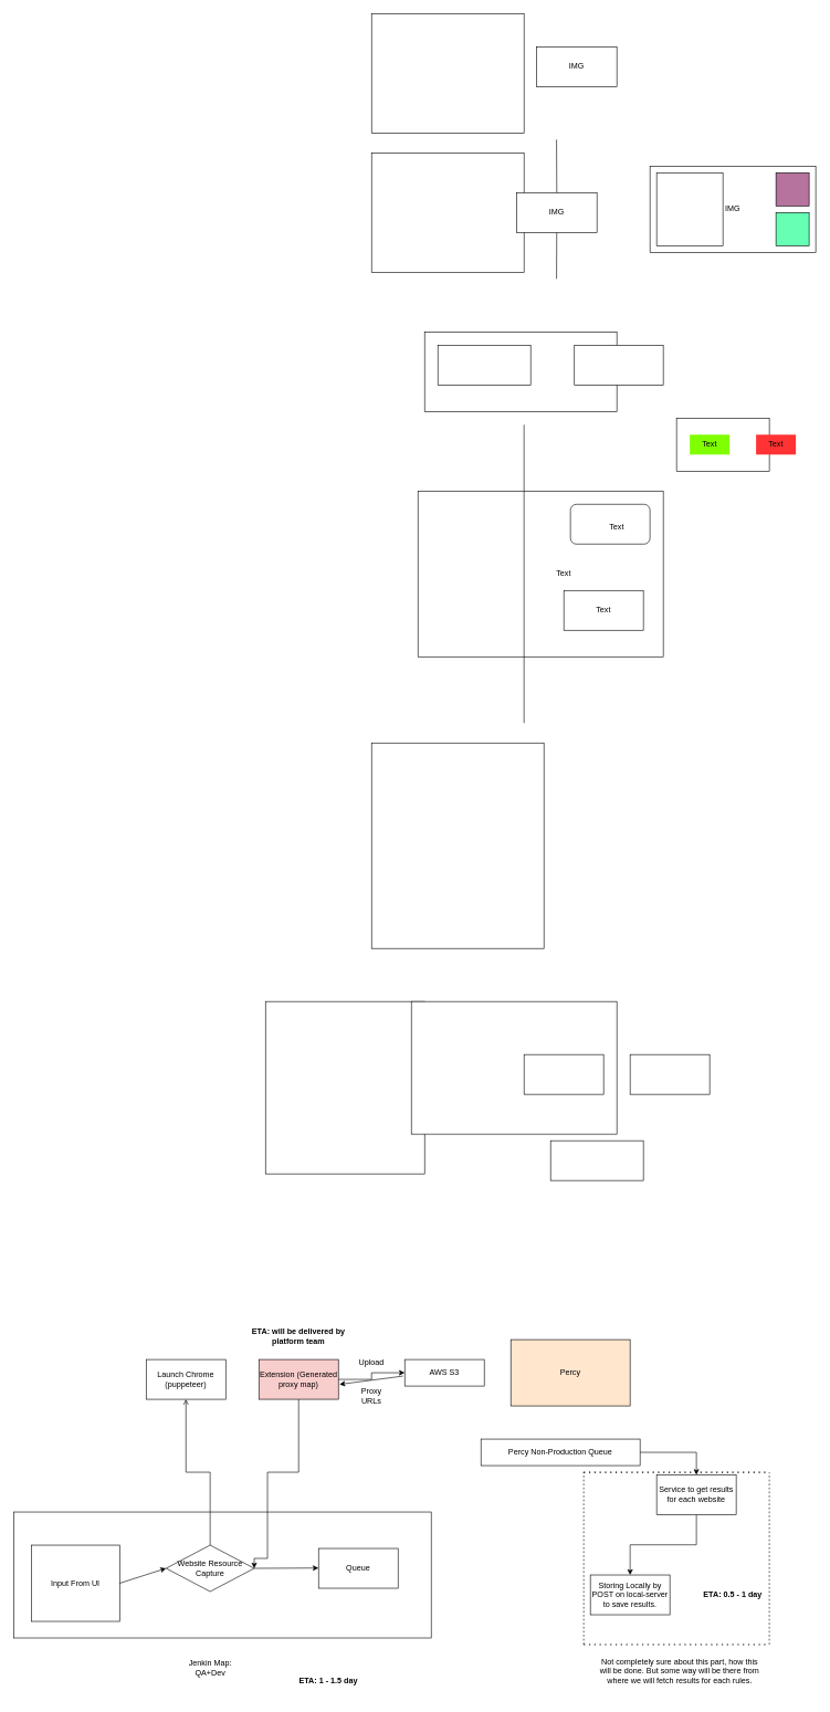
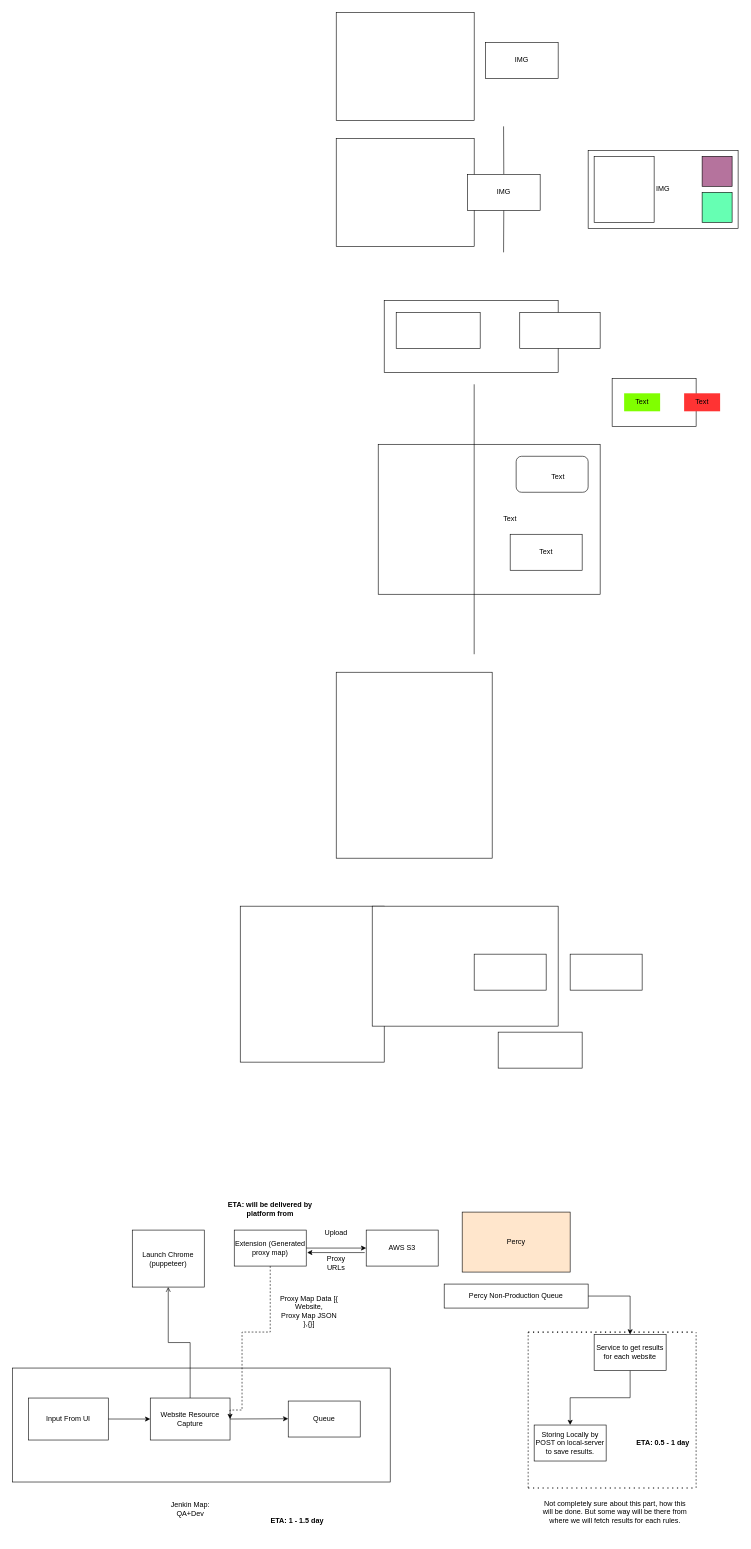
  <mxCell id="0" />
  <mxCell id="1" parent="0" />
  <mxCell id="2" value="" style="rounded=0;whiteSpace=wrap;html=1;" parent="1" vertex="1"><mxGeometry x="400" y="1510" width="240" height="260" as="geometry" /></mxCell>
  <mxCell id="3" value="" style="rounded=0;whiteSpace=wrap;html=1;" parent="1" vertex="1"><mxGeometry x="630" y="740" width="370" height="250" as="geometry" /></mxCell>
  <mxCell id="4" value="" style="rounded=0;whiteSpace=wrap;html=1;" parent="1" vertex="1"><mxGeometry x="850" y="890" width="120" height="60" as="geometry" /></mxCell>
  <mxCell id="5" value="Text" style="text;html=1;align=center;verticalAlign=middle;whiteSpace=wrap;rounded=0;" parent="1" vertex="1"><mxGeometry x="880" y="905" width="60" height="30" as="geometry" /></mxCell>
  <mxCell id="6" value="" style="rounded=1;whiteSpace=wrap;html=1;" parent="1" vertex="1"><mxGeometry x="860" y="760" width="120" height="60" as="geometry" /></mxCell>
  <mxCell id="7" value="Text" style="text;html=1;align=center;verticalAlign=middle;whiteSpace=wrap;rounded=0;" parent="1" vertex="1"><mxGeometry x="900" y="780" width="60" height="30" as="geometry" /></mxCell>
  <mxCell id="8" value="Text" style="text;html=1;align=center;verticalAlign=middle;whiteSpace=wrap;rounded=0;" parent="1" vertex="1"><mxGeometry x="820" y="850" width="60" height="30" as="geometry" /></mxCell>
  <mxCell id="9" value="" style="endArrow=none;html=1;rounded=0;" parent="1" edge="1"><mxGeometry width="50" height="50" relative="1" as="geometry"><mxPoint x="790" y="1090" as="sourcePoint" /><mxPoint x="790" y="640" as="targetPoint" /></mxGeometry></mxCell>
  <mxCell id="10" value="" style="rounded=0;whiteSpace=wrap;html=1;" parent="1" vertex="1"><mxGeometry x="560" y="1120" width="260" height="310" as="geometry" /></mxCell>
  <mxCell id="11" value="" style="rounded=0;whiteSpace=wrap;html=1;" parent="1" vertex="1"><mxGeometry x="620" y="1510" width="310" height="200" as="geometry" /></mxCell>
  <mxCell id="12" value="Percy" style="rounded=0;whiteSpace=wrap;html=1;fillColor=#ffe6cc;" parent="1" vertex="1"><mxGeometry x="770" y="2020" width="180" height="100" as="geometry" /></mxCell>
  <mxCell id="13" value="" style="rounded=0;whiteSpace=wrap;html=1;" parent="1" vertex="1"><mxGeometry x="790" y="1590" width="120" height="60" as="geometry" /></mxCell>
  <mxCell id="14" value="" style="rounded=0;whiteSpace=wrap;html=1;" parent="1" vertex="1"><mxGeometry x="950" y="1590" width="120" height="60" as="geometry" /></mxCell>
  <mxCell id="15" value="" style="rounded=0;whiteSpace=wrap;html=1;" parent="1" vertex="1"><mxGeometry x="830" y="1720" width="140" height="60" as="geometry" /></mxCell>
  <mxCell id="16" value="IMG" style="rounded=0;whiteSpace=wrap;html=1;" parent="1" vertex="1"><mxGeometry x="809" y="70" width="121" height="60" as="geometry" /></mxCell>
  <mxCell id="17" value="" style="rounded=0;whiteSpace=wrap;html=1;" parent="1" vertex="1"><mxGeometry x="560" y="20" width="230" height="180" as="geometry" /></mxCell>
  <mxCell id="18" value="" style="rounded=0;whiteSpace=wrap;html=1;" parent="1" vertex="1"><mxGeometry x="560" y="230" width="230" height="180" as="geometry" /></mxCell>
  <mxCell id="19" value="" style="endArrow=none;html=1;rounded=0;" parent="1" source="25" edge="1"><mxGeometry width="50" height="50" relative="1" as="geometry"><mxPoint x="839" y="420" as="sourcePoint" /><mxPoint x="839" y="210" as="targetPoint" /></mxGeometry></mxCell>
  <mxCell id="20" value="IMG" style="rounded=0;whiteSpace=wrap;html=1;" parent="1" vertex="1"><mxGeometry x="980" y="250" width="250" height="130" as="geometry" /></mxCell>
  <mxCell id="21" value="" style="rounded=0;whiteSpace=wrap;html=1;fillColor=#66FFB3;" parent="1" vertex="1"><mxGeometry x="1170" y="320" width="50" height="50" as="geometry" /></mxCell>
  <mxCell id="22" value="" style="rounded=0;whiteSpace=wrap;html=1;fillColor=#B5739D;" parent="1" vertex="1"><mxGeometry x="1170" y="260" width="50" height="50" as="geometry" /></mxCell>
  <mxCell id="23" value="" style="rounded=0;whiteSpace=wrap;html=1;" parent="1" vertex="1"><mxGeometry x="990" y="260" width="100" height="110" as="geometry" /></mxCell>
  <mxCell id="24" value="" style="endArrow=none;html=1;rounded=0;" parent="1" target="25" edge="1"><mxGeometry width="50" height="50" relative="1" as="geometry"><mxPoint x="839" y="420" as="sourcePoint" /><mxPoint x="839" y="210" as="targetPoint" /></mxGeometry></mxCell>
  <mxCell id="25" value="IMG" style="rounded=0;whiteSpace=wrap;html=1;" parent="1" vertex="1"><mxGeometry x="779" y="290" width="121" height="60" as="geometry" /></mxCell>
  <mxCell id="26" value="" style="rounded=0;whiteSpace=wrap;html=1;" parent="1" vertex="1"><mxGeometry x="640" y="500" width="290" height="120" as="geometry" /></mxCell>
  <mxCell id="27" value="" style="rounded=0;whiteSpace=wrap;html=1;" parent="1" vertex="1"><mxGeometry x="660" y="520" width="140" height="60" as="geometry" /></mxCell>
  <mxCell id="28" value="" style="rounded=0;whiteSpace=wrap;html=1;" parent="1" vertex="1"><mxGeometry x="866" y="520" width="134" height="60" as="geometry" /></mxCell>
  <mxCell id="29" value="" style="rounded=0;whiteSpace=wrap;html=1;" parent="1" vertex="1"><mxGeometry x="1020" y="630" width="140" height="80" as="geometry" /></mxCell>
  <mxCell id="30" value="Text" style="text;html=1;align=center;verticalAlign=middle;whiteSpace=wrap;rounded=0;fillColor=#FF3333;" parent="1" vertex="1"><mxGeometry x="1140" y="655" width="60" height="30" as="geometry" /></mxCell>
  <mxCell id="31" value="Text" style="text;html=1;align=center;verticalAlign=middle;whiteSpace=wrap;rounded=0;fillColor=#80FF00;" parent="1" vertex="1"><mxGeometry x="1040" y="655" width="60" height="30" as="geometry" /></mxCell>
  <mxCell id="32" value="" style="rounded=0;whiteSpace=wrap;html=1;" vertex="1" parent="1"><mxGeometry x="20" y="2280" width="630" height="190" as="geometry" /></mxCell>
- <mxCell id="33" value="Input From UI" style="rounded=0;whiteSpace=wrap;html=1;" vertex="1" parent="1"><mxGeometry x="47" y="2330" width="133" height="115" as="geometry" /></mxCell>
+ <mxCell id="33" value="Input From UI" style="rounded=0;whiteSpace=wrap;html=1;" vertex="1" parent="1"><mxGeometry x="47" y="2330" width="133" height="70" as="geometry" /></mxCell>
  <mxCell id="34" style="edgeStyle=orthogonalEdgeStyle;rounded=0;orthogonalLoop=1;jettySize=auto;html=1;entryX=0.5;entryY=1;entryDx=0;entryDy=0;endArrow=open;" edge="1" parent="1" source="35" target="39"><mxGeometry relative="1" as="geometry" /></mxCell>
- <mxCell id="35" value="Website Resource Capture" style="rhombus;whiteSpace=wrap;html=1;" vertex="1" parent="1"><mxGeometry x="250" y="2330" width="133" height="70" as="geometry" /></mxCell>
+ <mxCell id="35" value="Website Resource Capture" style="rounded=0;whiteSpace=wrap;html=1;" vertex="1" parent="1"><mxGeometry x="250" y="2330" width="133" height="70" as="geometry" /></mxCell>
  <mxCell id="36" value="Jenkin Map: QA+Dev" style="text;html=1;align=center;verticalAlign=middle;whiteSpace=wrap;rounded=0;" vertex="1" parent="1"><mxGeometry x="281.5" y="2490" width="70" height="50" as="geometry" /></mxCell>
  <mxCell id="37" style="edgeStyle=orthogonalEdgeStyle;rounded=0;orthogonalLoop=1;jettySize=auto;html=1;entryX=0.5;entryY=0;entryDx=0;entryDy=0;exitX=1;exitY=0.5;exitDx=0;exitDy=0;" edge="1" parent="1" source="38" target="50"><mxGeometry relative="1" as="geometry" /></mxCell>
- <mxCell id="38" value="Percy Non-Production Queue" style="rounded=0;whiteSpace=wrap;html=1;" vertex="1" parent="1"><mxGeometry x="725" y="2170" width="240" height="40" as="geometry" /></mxCell>
- <mxCell id="39" value="Launch Chrome (puppeteer)" style="rounded=0;whiteSpace=wrap;html=1;" vertex="1" parent="1"><mxGeometry x="220" y="2050" width="120" height="60" as="geometry" /></mxCell>
+ <mxCell id="38" value="Percy Non-Production Queue" style="rounded=0;whiteSpace=wrap;html=1;" vertex="1" parent="1"><mxGeometry x="740" y="2140" width="240" height="40" as="geometry" /></mxCell>
+ <mxCell id="39" value="Launch Chrome (puppeteer)" style="rounded=0;whiteSpace=wrap;html=1;" vertex="1" parent="1"><mxGeometry x="220" y="2050" width="120" height="95" as="geometry" /></mxCell>
  <mxCell id="40" style="edgeStyle=orthogonalEdgeStyle;rounded=0;orthogonalLoop=1;jettySize=auto;html=1;entryX=0;entryY=0.5;entryDx=0;entryDy=0;" edge="1" parent="1" source="42" target="43"><mxGeometry relative="1" as="geometry" /></mxCell>
- <mxCell id="41" style="edgeStyle=orthogonalEdgeStyle;rounded=0;orthogonalLoop=1;jettySize=auto;html=1;entryX=1;entryY=0.5;entryDx=0;entryDy=0;" edge="1" parent="1" source="42" target="35"><mxGeometry relative="1" as="geometry"><Array as="points"><mxPoint x="450" y="2220" /><mxPoint x="403" y="2220" /><mxPoint x="403" y="2350" /><mxPoint x="383" y="2350" /></Array></mxGeometry></mxCell>
- <mxCell id="42" value="Extension (Generated proxy map)" style="rounded=0;whiteSpace=wrap;html=1;fillColor=#f8cecc;" vertex="1" parent="1"><mxGeometry x="390" y="2050" width="120" height="60" as="geometry" /></mxCell>
- <mxCell id="43" value="AWS S3" style="rounded=0;whiteSpace=wrap;html=1;" vertex="1" parent="1"><mxGeometry x="610" y="2050" width="120" height="40" as="geometry" /></mxCell>
+ <mxCell id="41" style="edgeStyle=orthogonalEdgeStyle;rounded=0;orthogonalLoop=1;jettySize=auto;html=1;entryX=1;entryY=0.5;entryDx=0;entryDy=0;dashed=1;" edge="1" parent="1" source="42" target="35"><mxGeometry relative="1" as="geometry"><Array as="points"><mxPoint x="450" y="2220" /><mxPoint x="403" y="2220" /><mxPoint x="403" y="2350" /><mxPoint x="383" y="2350" /></Array></mxGeometry></mxCell>
+ <mxCell id="42" value="Extension (Generated proxy map)" style="rounded=0;whiteSpace=wrap;html=1;" vertex="1" parent="1"><mxGeometry x="390" y="2050" width="120" height="60" as="geometry" /></mxCell>
+ <mxCell id="43" value="AWS S3" style="rounded=0;whiteSpace=wrap;html=1;" vertex="1" parent="1"><mxGeometry x="610" y="2050" width="120" height="60" as="geometry" /></mxCell>
  <mxCell id="44" value="" style="endArrow=classic;html=1;rounded=0;entryX=1.013;entryY=0.625;entryDx=0;entryDy=0;entryPerimeter=0;exitX=-0.021;exitY=0.625;exitDx=0;exitDy=0;exitPerimeter=0;" edge="1" parent="1" source="43" target="42"><mxGeometry width="50" height="50" relative="1" as="geometry"><mxPoint x="530" y="2300" as="sourcePoint" /><mxPoint x="580" y="2250" as="targetPoint" /></mxGeometry></mxCell>
  <mxCell id="45" value="Upload" style="text;html=1;align=center;verticalAlign=middle;whiteSpace=wrap;rounded=0;" vertex="1" parent="1"><mxGeometry x="530" y="2040" width="60" height="30" as="geometry" /></mxCell>
  <mxCell id="46" value="Proxy URLs" style="text;html=1;align=center;verticalAlign=middle;whiteSpace=wrap;rounded=0;" vertex="1" parent="1"><mxGeometry x="530" y="2090" width="60" height="30" as="geometry" /></mxCell>
+ <mxCell id="47" value="Proxy Map Data [{&lt;div&gt;Website,&lt;br&gt;&lt;div&gt;Proxy Map JSON&lt;/div&gt;&lt;/div&gt;&lt;div&gt;},{}]&lt;/div&gt;" style="text;html=1;align=center;verticalAlign=middle;whiteSpace=wrap;rounded=0;" vertex="1" parent="1"><mxGeometry y="2145" width="110" height="80" as="geometry" x="460" /></mxCell>
  <mxCell id="48" value="Queue" style="rounded=0;whiteSpace=wrap;html=1;" vertex="1" parent="1"><mxGeometry x="480" y="2335" width="120" height="60" as="geometry" /></mxCell>
  <mxCell id="49" style="edgeStyle=orthogonalEdgeStyle;rounded=0;orthogonalLoop=1;jettySize=auto;html=1;entryX=0.5;entryY=0;entryDx=0;entryDy=0;" edge="1" parent="1" source="50" target="51"><mxGeometry relative="1" as="geometry" /></mxCell>
  <mxCell id="50" value="Service to get results for each website" style="rounded=0;whiteSpace=wrap;html=1;" vertex="1" parent="1"><mxGeometry x="990" y="2224" width="120" height="60" as="geometry" /></mxCell>
  <mxCell id="51" value="Storing Locally by POST on local-server to save results." style="rounded=0;whiteSpace=wrap;html=1;" vertex="1" parent="1"><mxGeometry x="890" y="2375" width="120" height="60" as="geometry" /></mxCell>
  <mxCell id="52" value="" style="endArrow=classic;html=1;rounded=0;exitX=1;exitY=0.5;exitDx=0;exitDy=0;entryX=0;entryY=0.5;entryDx=0;entryDy=0;" edge="1" parent="1" source="33" target="35"><mxGeometry width="50" height="50" relative="1" as="geometry"><mxPoint x="580" y="2300" as="sourcePoint" /><mxPoint x="630" y="2250" as="targetPoint" /></mxGeometry></mxCell>
  <mxCell id="53" value="" style="endArrow=classic;html=1;rounded=0;exitX=1;exitY=0.5;exitDx=0;exitDy=0;entryX=0;entryY=0.5;entryDx=0;entryDy=0;" edge="1" parent="1" source="35"><mxGeometry width="50" height="50" relative="1" as="geometry"><mxPoint x="410" y="2364.5" as="sourcePoint" /><mxPoint x="480" y="2364.5" as="targetPoint" /></mxGeometry></mxCell>
  <mxCell id="54" value="&lt;b&gt;ETA: 1 - 1.5 day&lt;/b&gt;" style="text;html=1;align=center;verticalAlign=middle;whiteSpace=wrap;rounded=0;" vertex="1" parent="1"><mxGeometry x="440" y="2510" width="110" height="50" as="geometry" /></mxCell>
  <mxCell id="55" value="&lt;b&gt;ETA: 0.5 - 1 day&lt;/b&gt;" style="text;html=1;align=center;verticalAlign=middle;whiteSpace=wrap;rounded=0;" vertex="1" parent="1"><mxGeometry x="1050" y="2380" width="110" height="50" as="geometry" /></mxCell>
- <mxCell id="56" value="&lt;b&gt;ETA: will be delivered by platform team&lt;/b&gt;" style="text;html=1;align=center;verticalAlign=middle;whiteSpace=wrap;rounded=0;" vertex="1" parent="1"><mxGeometry x="375" y="2000" width="150" height="30" as="geometry" /></mxCell>
+ <mxCell id="56" value="&lt;b&gt;ETA: will be delivered by platform from&lt;/b&gt;" style="text;html=1;align=center;verticalAlign=middle;whiteSpace=wrap;rounded=0;" vertex="1" parent="1"><mxGeometry x="375" y="2000" width="150" height="30" as="geometry" /></mxCell>
  <mxCell id="57" value="" style="endArrow=none;dashed=1;html=1;rounded=0;" edge="1" parent="1"><mxGeometry width="50" height="50" relative="1" as="geometry"><mxPoint x="880" y="2480" as="sourcePoint" /><mxPoint x="880" y="2220" as="targetPoint" /></mxGeometry></mxCell>
  <mxCell id="58" value="" style="endArrow=none;dashed=1;html=1;rounded=0;" edge="1" parent="1"><mxGeometry width="50" height="50" relative="1" as="geometry"><mxPoint x="1160" y="2480" as="sourcePoint" /><mxPoint x="1160" y="2220" as="targetPoint" /></mxGeometry></mxCell>
  <mxCell id="59" value="" style="endArrow=none;dashed=1;html=1;dashPattern=1 3;strokeWidth=2;rounded=0;" edge="1" parent="1"><mxGeometry width="50" height="50" relative="1" as="geometry"><mxPoint x="880" y="2220" as="sourcePoint" /><mxPoint x="1160" y="2220" as="targetPoint" /></mxGeometry></mxCell>
  <mxCell id="60" value="" style="endArrow=none;dashed=1;html=1;dashPattern=1 3;strokeWidth=2;rounded=0;" edge="1" parent="1"><mxGeometry width="50" height="50" relative="1" as="geometry"><mxPoint x="880" y="2480" as="sourcePoint" /><mxPoint x="1160" y="2480" as="targetPoint" /></mxGeometry></mxCell>
  <mxCell id="61" value="Not completely sure about this part, how this will be done. But some way will be there from where we will fetch results for each rules." style="text;html=1;align=center;verticalAlign=middle;whiteSpace=wrap;rounded=0;" vertex="1" parent="1"><mxGeometry x="900" y="2490" width="250" height="60" as="geometry" /></mxCell>
